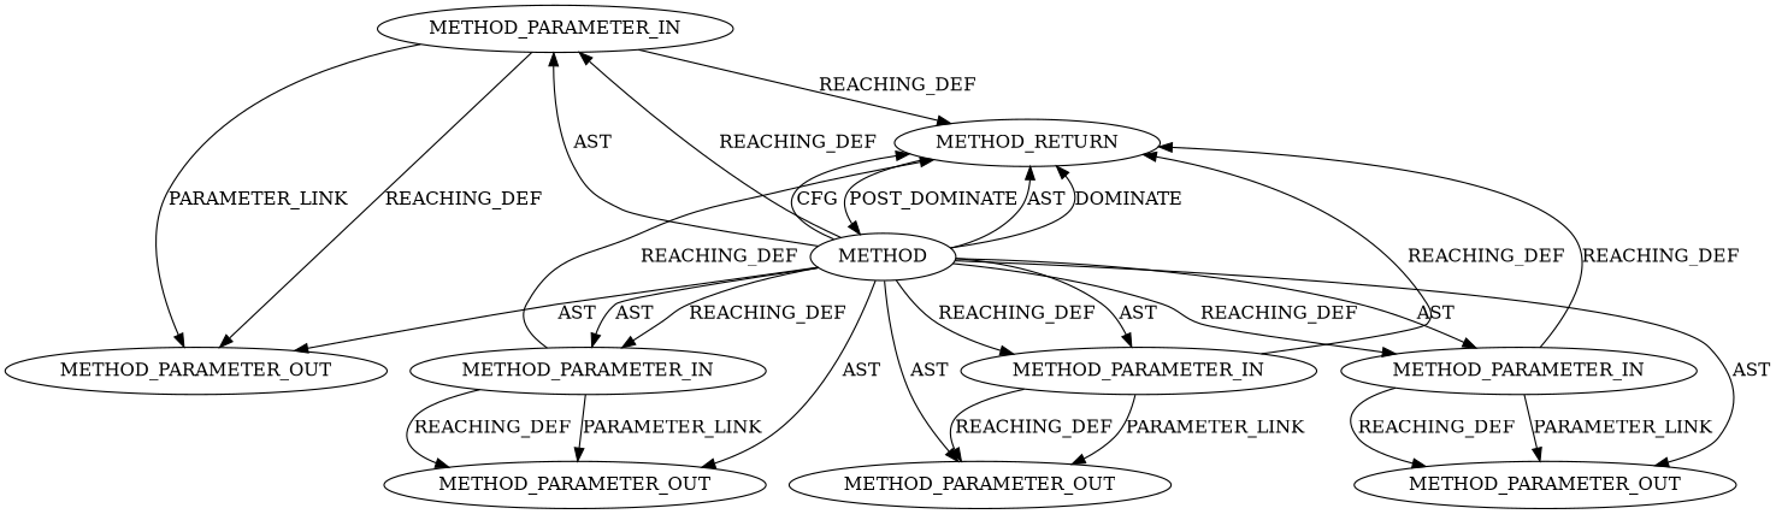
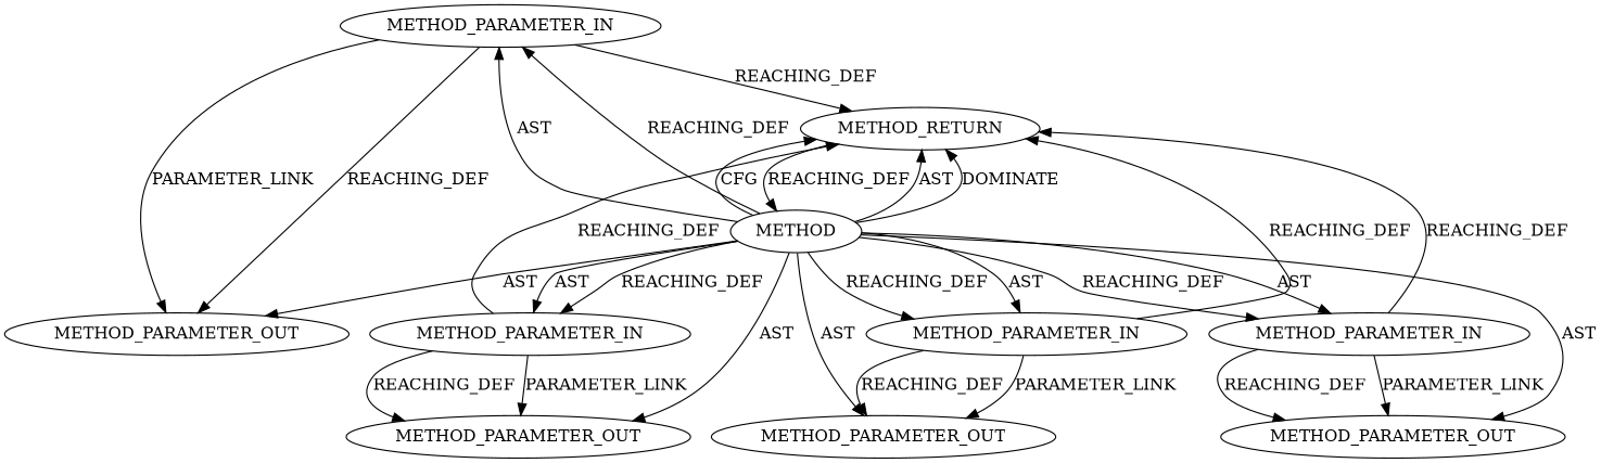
  digraph {
    node [CODE=p4 EVALUATION_STRATEGY=BY_VALUE IS_VARIADIC=false NAME=p4 ORDER=2 TYPE_FULL_NAME=ANY]
    n1 [INDEX=4 ORDER=4 label=METHOD_PARAMETER_IN]
    n2 [CODE=RET label=METHOD_RETURN IS_VARIADIC="" NAME=""]
    n3 [INDEX=4 ORDER=4 label=METHOD_PARAMETER_OUT]
    n4 [AST_PARENT_FULL_NAME="<global>" AST_PARENT_TYPE=NAMESPACE_BLOCK CODE="<empty>" FILENAME="<empty>" FULL_NAME=bvec_set_page IS_EXTERNAL=true NAME=bvec_set_page ORDER=0 label=METHOD EVALUATION_STRATEGY="" IS_VARIADIC="" TYPE_FULL_NAME=""]
    n5 [CODE=p1 INDEX=1 NAME=p1 ORDER=1 label=METHOD_PARAMETER_OUT]
    n6 [CODE=p3 INDEX=3 NAME=p3 ORDER=3 label=METHOD_PARAMETER_IN]
    n7 [CODE=p3 INDEX=3 NAME=p3 ORDER=3 label=METHOD_PARAMETER_OUT]
    n8 [CODE=p1 INDEX=1 NAME=p1 ORDER=1 label=METHOD_PARAMETER_IN]
    n9 [CODE=p2 INDEX=2 NAME=p2 label=METHOD_PARAMETER_OUT]
    n10 [CODE=p2 INDEX=2 NAME=p2 label=METHOD_PARAMETER_IN]
    n1 -> n2 [VARIABLE=p4 label=REACHING_DEF]
    n1 -> n3 [label=PARAMETER_LINK]
    n1 -> n3 [VARIABLE=p4 label=REACHING_DEF]
-   n2 -> n4 [label=POST_DOMINATE]
+   n2 -> n4 [label=REACHING_DEF]
    n4 -> n1 [label=AST]
    n4 -> n1 [label=REACHING_DEF]
    n4 -> n2 [label=AST]
    n4 -> n2 [label=DOMINATE]
    n4 -> n2 [label=CFG]
    n4 -> n3 [label=AST]
    n4 -> n5 [label=AST]
    n4 -> n6 [label=REACHING_DEF]
    n4 -> n6 [label=AST]
    n4 -> n7 [label=AST]
    n4 -> n8 [label=AST]
    n4 -> n8 [label=REACHING_DEF]
    n4 -> n9 [label=AST]
    n4 -> n10 [label=REACHING_DEF]
    n4 -> n10 [label=AST]
    n6 -> n2 [VARIABLE=p3 label=REACHING_DEF]
    n6 -> n7 [VARIABLE=p3 label=REACHING_DEF]
    n6 -> n7 [label=PARAMETER_LINK]
    n8 -> n2 [VARIABLE=p1 label=REACHING_DEF]
    n8 -> n5 [VARIABLE=p1 label=REACHING_DEF]
    n8 -> n5 [label=PARAMETER_LINK]
    n10 -> n2 [VARIABLE=p2 label=REACHING_DEF]
    n10 -> n9 [VARIABLE=p2 label=REACHING_DEF]
    n10 -> n9 [label=PARAMETER_LINK]
  }
